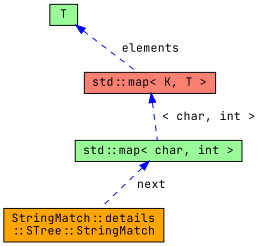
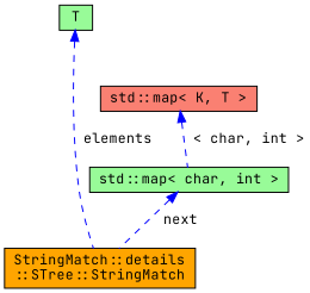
  digraph {
    fontname="JetBrains Mono"
    node [color=black fillcolor=palegreen fontname="JetBrains Mono" fontsize=12 shape=record style=filled]
    edge [color=blue dir=back fontname="JetBrains Mono" fontsize=12 labelfontname=Helvetica labelfontsize=12 style=dashed]
    n1 [fillcolor=orange fontcolor=black height=0.2 label="StringMatch::details\l::STree::StringMatch" width=0.4]
    n2 [height=0.2 label="std::map\< char, int \>" width=0.4]
    n3 [fillcolor=salmon height=0.2 label="std::map\< K, T \>" width=0.4]
    n4 [height=0.2 label=T width=0.4]
    n2 -> n1 [label=" next"]
    n3 -> n2 [label=" \< char, int \>"]
-   n4 -> n3 [label=" elements"]
+   n4 -> n1 [label=" elements"]
  }
